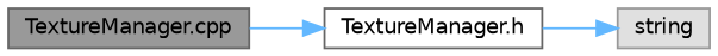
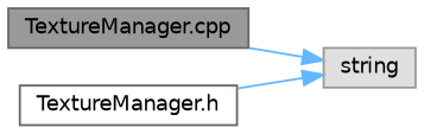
  digraph {
    rankdir=LR
    node [fontname=Helvetica fontsize=10 shape=box style=filled]
    edge [color=steelblue1 fontname=Helvetica fontsize=10 labelfontname=Helvetica labelfontsize=10 style=solid]
    n1 [color=gray40 fillcolor=grey60 fontcolor=black height=0.2 label="TextureManager.cpp" width=0.4]
    n2 [color=grey40 fillcolor=white height=0.2 label="TextureManager.h" width=0.4]
    n3 [color=grey60 fillcolor="#E0E0E0" height=0.2 label=string width=0.4]
-   n1 -> n2
+   n1 -> n3
    n2 -> n3
  }
